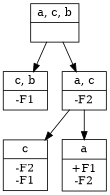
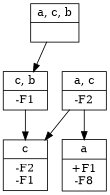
  digraph {
    node [shape=record]
-   n1 [label="{<segs> a |<feats> +F1\n-F2 }"]
+   n1 [label="{<segs> a |<feats> +F1\n-F8 }"]
    n2 [label="{<segs> c |<feats> -F2\n-F1 }"]
    n3 [label="{<segs> a, c, b |<feats>  }"]
    n4 [label="{<segs> c, b |<feats> -F1 }"]
    n5 [label="{<segs> a, c |<feats> -F2 }"]
    subgraph sub_1 {
      rank=same
      n1
      n2
    }
    n3 -> n4
-   n3 -> n5
+   n4 -> n2
    n5 -> n1
    n5 -> n2
  }
